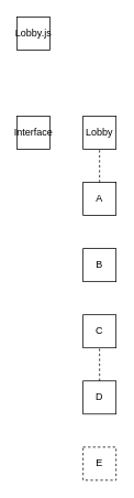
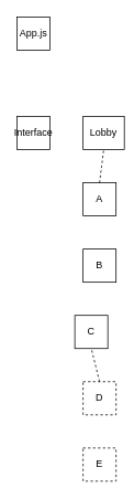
  <mxCell id="0" />
  <mxCell id="1" parent="0" />
- <mxCell id="2" value="Lobby.js" style="whiteSpace=wrap;html=1;aspect=fixed;" parent="1" vertex="1"><mxGeometry x="20" width="40" height="40" as="geometry" y="20" /></mxCell>
- <mxCell id="3" value="Lobby&lt;br&gt;" style="whiteSpace=wrap;html=1;aspect=fixed;" parent="1" vertex="1"><mxGeometry x="100" y="140" width="40" height="40" as="geometry" /></mxCell>
+ <mxCell id="2" value="App.js" style="whiteSpace=wrap;html=1;aspect=fixed;" parent="1" vertex="1"><mxGeometry x="20" width="40" height="40" as="geometry" y="20" /></mxCell>
+ <mxCell id="3" value="Lobby&lt;br&gt;" style="whiteSpace=wrap;html=1;aspect=fixed;" parent="1" vertex="1"><mxGeometry x="100" y="140" width="50" height="40" as="geometry" /></mxCell>
  <mxCell id="4" value="Interface" style="whiteSpace=wrap;html=1;aspect=fixed;" parent="1" vertex="1"><mxGeometry x="20" y="140" width="40" height="40" as="geometry" /></mxCell>
  <mxCell id="5" value="A" style="whiteSpace=wrap;html=1;aspect=fixed;" parent="1" vertex="1"><mxGeometry x="100" y="220" width="40" height="40" as="geometry" /></mxCell>
  <mxCell id="6" value="B" style="whiteSpace=wrap;html=1;aspect=fixed;" parent="1" vertex="1"><mxGeometry x="100" y="300" width="40" height="40" as="geometry" /></mxCell>
- <mxCell id="7" value="C" style="whiteSpace=wrap;html=1;aspect=fixed;" parent="1" vertex="1"><mxGeometry x="100" y="380" width="40" height="40" as="geometry" /></mxCell>
- <mxCell id="8" value="D" style="whiteSpace=wrap;html=1;aspect=fixed;" parent="1" vertex="1"><mxGeometry x="100" y="460" width="40" height="40" as="geometry" /></mxCell>
+ <mxCell id="7" value="C" style="whiteSpace=wrap;html=1;aspect=fixed;" parent="1" vertex="1"><mxGeometry x="90" y="380" width="40" height="40" as="geometry" /></mxCell>
+ <mxCell id="8" value="D" style="whiteSpace=wrap;html=1;aspect=fixed;dashed=1;" parent="1" vertex="1"><mxGeometry x="100" y="460" width="40" height="40" as="geometry" /></mxCell>
  <mxCell id="9" value="E" style="whiteSpace=wrap;html=1;aspect=fixed;dashed=1;" parent="1" vertex="1"><mxGeometry x="100" y="540" width="40" height="40" as="geometry" /></mxCell>
  <mxCell id="10" value="" style="endArrow=none;dashed=1;html=1;exitX=0.5;exitY=0;exitDx=0;exitDy=0;entryX=0.5;entryY=1;entryDx=0;entryDy=0;" parent="1" source="5" target="3" edge="1"><mxGeometry width="50" height="50" relative="1" as="geometry"><mxPoint x="380" y="440" as="sourcePoint" /><mxPoint x="240" y="350" as="targetPoint" /></mxGeometry></mxCell>
  <mxCell id="11" value="" style="endArrow=none;dashed=1;html=1;exitX=0.5;exitY=0;exitDx=0;exitDy=0;entryX=0.5;entryY=1;entryDx=0;entryDy=0;" parent="1" source="8" target="7" edge="1"><mxGeometry width="50" height="50" relative="1" as="geometry"><mxPoint x="260" y="400" as="sourcePoint" /><mxPoint x="370" y="360" as="targetPoint" /></mxGeometry></mxCell>
